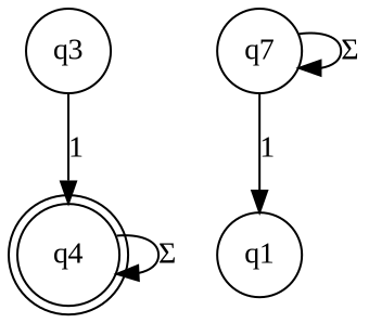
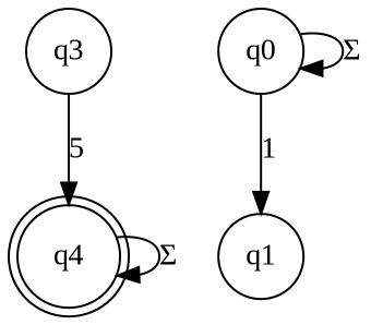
  graph {
    fontname="Liberation Serif"
    fontsize=20
    node [fontname="Liberation Serif" shape=circle]
    edge [dir=forward fontname="Liberation Serif"]
    q4 [peripheries=2]
-   q0 [label=q7]
+   q0
    q1
    q3
    q4 -- q4 [label=<&Sigma;>]
    q0 -- q0 [label=<&Sigma;>]
    q0 -- q1 [label=1]
-   q3 -- q4 [label=1]
+   q3 -- q4 [label=5]
  }
